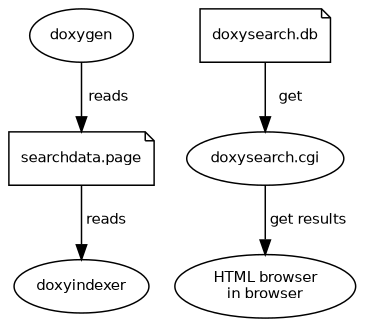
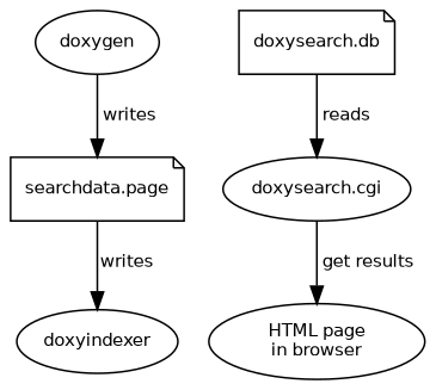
  digraph {
    node [fontname=helvetica fontsize="10pt" shape=ellipse]
    edge [fontname=helvetica fontsize="10pt"]
    n1 [label="searchdata.page" shape=note]
    doxygen
    doxyindexer
    n4 [label="doxysearch.db" shape=note]
    n5 [label="doxysearch.cgi"]
-   n6 [label="HTML browser\nin browser"]
-   n1 -> doxyindexer [label=" reads"]
-   doxygen -> n1 [label=" reads"]
-   n4 -> n5 [label=" get"]
+   n6 [label="HTML page\nin browser"]
+   n1 -> doxyindexer [label=" writes"]
+   doxygen -> n1 [label=" writes"]
+   n4 -> n5 [label=" reads"]
    n5 -> n6 [label=" get results "]
  }
